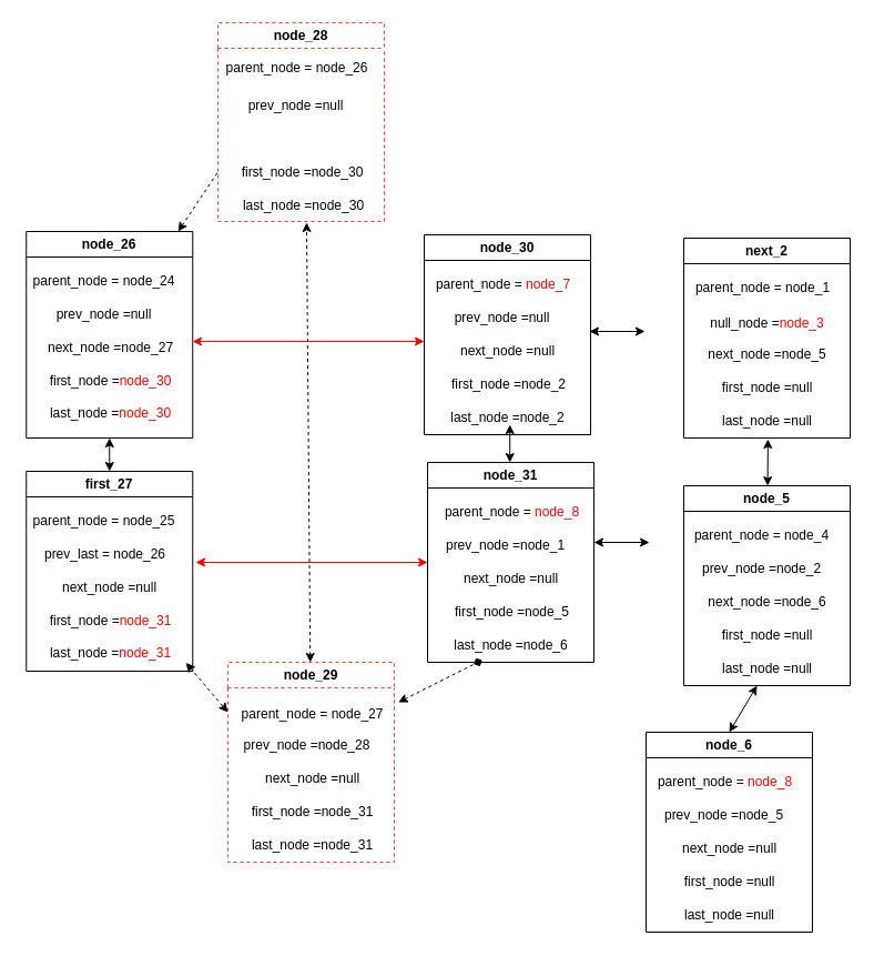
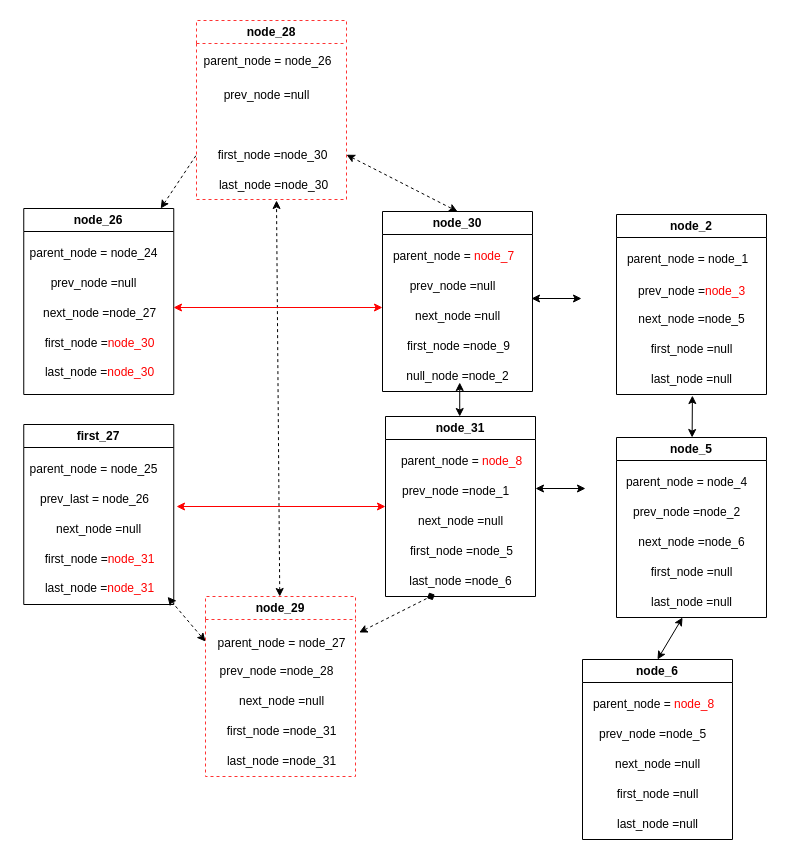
  <mxCell id="0" />
  <mxCell id="1" parent="0" />
  <mxCell id="2" value="node_31" style="swimlane;whiteSpace=wrap;html=1;startSize=23;" parent="1" vertex="1"><mxGeometry x="385" y="416" width="150" height="180" as="geometry" /></mxCell>
  <mxCell id="3" value="parent_node = &lt;font color=&quot;#ff0000&quot;&gt;node_8&lt;/font&gt;" style="text;html=1;align=center;verticalAlign=middle;resizable=0;points=[];autosize=1;strokeColor=none;fillColor=none;" parent="2" vertex="1"><mxGeometry x="6" y="32" width="139" height="26" as="geometry" /></mxCell>
  <mxCell id="4" value="prev_node =node_1" style="text;html=1;align=center;verticalAlign=middle;resizable=0;points=[];autosize=1;strokeColor=none;fillColor=none;" parent="2" vertex="1"><mxGeometry x="5" y="60" width="130" height="30" as="geometry" /></mxCell>
  <mxCell id="5" value="last_node =node_6" style="text;html=1;align=center;verticalAlign=middle;resizable=0;points=[];autosize=1;strokeColor=none;fillColor=none;" parent="2" vertex="1"><mxGeometry x="15" y="152" width="120" height="26" as="geometry" /></mxCell>
  <mxCell id="6" value="next_node =null" style="text;html=1;align=center;verticalAlign=middle;resizable=0;points=[];autosize=1;strokeColor=none;fillColor=none;" parent="2" vertex="1"><mxGeometry x="20" y="90" width="110" height="30" as="geometry" /></mxCell>
  <mxCell id="7" value="first_node =node_5" style="text;html=1;align=center;verticalAlign=middle;resizable=0;points=[];autosize=1;strokeColor=none;fillColor=none;" parent="2" vertex="1"><mxGeometry x="15" y="122" width="121" height="26" as="geometry" /></mxCell>
  <mxCell id="8" value="node_26" style="swimlane;whiteSpace=wrap;html=1;" parent="1" vertex="1"><mxGeometry x="23.25" y="208" width="150" height="186" as="geometry" /></mxCell>
  <mxCell id="9" value="parent_node = node_24" style="text;html=1;align=center;verticalAlign=middle;resizable=0;points=[];autosize=1;strokeColor=none;fillColor=none;" parent="8" vertex="1"><mxGeometry x="-3" y="32" width="146" height="26" as="geometry" /></mxCell>
  <mxCell id="10" value="prev_node =null" style="text;html=1;align=center;verticalAlign=middle;resizable=0;points=[];autosize=1;strokeColor=none;fillColor=none;" parent="8" vertex="1"><mxGeometry x="15" y="60" width="110" height="30" as="geometry" /></mxCell>
  <mxCell id="11" value="last_node =&lt;font color=&quot;#ff0000&quot;&gt;node_30&lt;/font&gt;" style="text;html=1;align=center;verticalAlign=middle;resizable=0;points=[];autosize=1;strokeColor=none;fillColor=none;" parent="8" vertex="1"><mxGeometry x="12" y="151" width="127" height="26" as="geometry" /></mxCell>
  <mxCell id="12" value="next_node =node_27" style="text;html=1;align=center;verticalAlign=middle;resizable=0;points=[];autosize=1;strokeColor=none;fillColor=none;" parent="8" vertex="1"><mxGeometry x="10" y="92" width="131" height="26" as="geometry" /></mxCell>
  <mxCell id="13" value="first_node =&lt;font color=&quot;#ff0000&quot;&gt;node_30&lt;/font&gt;" style="text;html=1;align=center;verticalAlign=middle;resizable=0;points=[];autosize=1;strokeColor=none;fillColor=none;" parent="8" vertex="1"><mxGeometry x="12" y="122" width="128" height="26" as="geometry" /></mxCell>
  <mxCell id="14" value="node_30" style="swimlane;whiteSpace=wrap;html=1;" parent="1" vertex="1"><mxGeometry x="382" y="211" width="150" height="180" as="geometry" /></mxCell>
  <mxCell id="15" value="parent_node = &lt;font color=&quot;#ff0000&quot;&gt;node_7&lt;/font&gt;" style="text;html=1;align=center;verticalAlign=middle;resizable=0;points=[];autosize=1;strokeColor=none;fillColor=none;" parent="14" vertex="1"><mxGeometry x="1" y="32" width="139" height="26" as="geometry" /></mxCell>
  <mxCell id="16" value="prev_node =null" style="text;html=1;align=center;verticalAlign=middle;resizable=0;points=[];autosize=1;strokeColor=none;fillColor=none;" parent="14" vertex="1"><mxGeometry x="18" y="62" width="104" height="26" as="geometry" /></mxCell>
- <mxCell id="17" value="last_node =node_2" style="text;html=1;align=center;verticalAlign=middle;resizable=0;points=[];autosize=1;strokeColor=none;fillColor=none;" parent="14" vertex="1"><mxGeometry x="15" y="152" width="120" height="26" as="geometry" /></mxCell>
+ <mxCell id="17" value="null_node =node_2" style="text;html=1;align=center;verticalAlign=middle;resizable=0;points=[];autosize=1;strokeColor=none;fillColor=none;" parent="14" vertex="1"><mxGeometry x="15" y="152" width="120" height="26" as="geometry" /></mxCell>
  <mxCell id="18" value="next_node =null" style="text;html=1;align=center;verticalAlign=middle;resizable=0;points=[];autosize=1;strokeColor=none;fillColor=none;" parent="14" vertex="1"><mxGeometry x="20" y="90" width="110" height="30" as="geometry" /></mxCell>
- <mxCell id="19" value="first_node =node_2" style="text;html=1;align=center;verticalAlign=middle;resizable=0;points=[];autosize=1;strokeColor=none;fillColor=none;" parent="14" vertex="1"><mxGeometry x="15" y="122" width="121" height="26" as="geometry" /></mxCell>
+ <mxCell id="19" value="first_node =node_9" style="text;html=1;align=center;verticalAlign=middle;resizable=0;points=[];autosize=1;strokeColor=none;fillColor=none;" parent="14" vertex="1"><mxGeometry x="15" y="122" width="121" height="26" as="geometry" /></mxCell>
  <mxCell id="20" value="first_27" style="swimlane;whiteSpace=wrap;html=1;" parent="1" vertex="1"><mxGeometry x="23.25" y="424" width="150" height="180" as="geometry" /></mxCell>
  <mxCell id="21" value="parent_node = node_25" style="text;html=1;align=center;verticalAlign=middle;resizable=0;points=[];autosize=1;strokeColor=none;fillColor=none;" parent="20" vertex="1"><mxGeometry x="-3" y="32" width="146" height="26" as="geometry" /></mxCell>
  <mxCell id="22" value="prev_last = node_26" style="text;html=1;align=center;verticalAlign=middle;resizable=0;points=[];autosize=1;strokeColor=none;fillColor=none;" parent="20" vertex="1"><mxGeometry x="3" y="62" width="135" height="26" as="geometry" /></mxCell>
  <mxCell id="23" value="last_node =&lt;font color=&quot;#ff0000&quot;&gt;node_31&lt;/font&gt;" style="text;html=1;align=center;verticalAlign=middle;resizable=0;points=[];autosize=1;strokeColor=none;fillColor=none;" parent="20" vertex="1"><mxGeometry x="12" y="151" width="127" height="26" as="geometry" /></mxCell>
  <mxCell id="24" value="next_node =null" style="text;html=1;align=center;verticalAlign=middle;resizable=0;points=[];autosize=1;strokeColor=none;fillColor=none;" parent="20" vertex="1"><mxGeometry x="20" y="90" width="110" height="30" as="geometry" /></mxCell>
  <mxCell id="25" value="first_node =&lt;font color=&quot;#ff0000&quot;&gt;node_31&lt;/font&gt;" style="text;html=1;align=center;verticalAlign=middle;resizable=0;points=[];autosize=1;strokeColor=none;fillColor=none;" parent="20" vertex="1"><mxGeometry x="12" y="122" width="128" height="26" as="geometry" /></mxCell>
  <mxCell id="26" value="node_5" style="swimlane;whiteSpace=wrap;html=1;" parent="1" vertex="1"><mxGeometry x="616" y="437" width="150" height="180" as="geometry" /></mxCell>
  <mxCell id="27" value="parent_node = node_4" style="text;html=1;align=center;verticalAlign=middle;resizable=0;points=[];autosize=1;strokeColor=none;fillColor=none;" parent="26" vertex="1"><mxGeometry y="30" width="140" height="30" as="geometry" /></mxCell>
  <mxCell id="28" value="prev_node =node_2" style="text;html=1;align=center;verticalAlign=middle;resizable=0;points=[];autosize=1;strokeColor=none;fillColor=none;" parent="26" vertex="1"><mxGeometry x="5" y="60" width="130" height="30" as="geometry" /></mxCell>
  <mxCell id="29" value="last_node =null" style="text;html=1;align=center;verticalAlign=middle;resizable=0;points=[];autosize=1;strokeColor=none;fillColor=none;" parent="26" vertex="1"><mxGeometry x="25" y="150" width="100" height="30" as="geometry" /></mxCell>
  <mxCell id="30" value="next_node =node_6" style="text;html=1;align=center;verticalAlign=middle;resizable=0;points=[];autosize=1;strokeColor=none;fillColor=none;" parent="26" vertex="1"><mxGeometry x="10" y="90" width="130" height="30" as="geometry" /></mxCell>
  <mxCell id="31" value="first_node =null" style="text;html=1;align=center;verticalAlign=middle;resizable=0;points=[];autosize=1;strokeColor=none;fillColor=none;" parent="26" vertex="1"><mxGeometry x="20" y="120" width="110" height="30" as="geometry" /></mxCell>
- <mxCell id="32" value="next_2" style="swimlane;whiteSpace=wrap;html=1;startSize=23;" parent="1" vertex="1"><mxGeometry x="616" width="150" height="180" as="geometry" y="214" /></mxCell>
+ <mxCell id="32" value="node_2" style="swimlane;whiteSpace=wrap;html=1;startSize=23;" parent="1" vertex="1"><mxGeometry x="616" width="150" height="180" as="geometry" y="214" /></mxCell>
  <mxCell id="33" value="parent_node = node_1" style="text;html=1;align=center;verticalAlign=middle;resizable=0;points=[];autosize=1;strokeColor=none;fillColor=none;" parent="32" vertex="1"><mxGeometry x="1" y="32" width="139" height="26" as="geometry" /></mxCell>
- <mxCell id="34" value="null_node =&lt;font color=&quot;#ff0000&quot;&gt;node_3&lt;/font&gt;" style="text;html=1;align=center;verticalAlign=middle;resizable=0;points=[];autosize=1;strokeColor=none;fillColor=none;" parent="32" vertex="1"><mxGeometry x="12.5" y="64" width="125" height="26" as="geometry" /></mxCell>
+ <mxCell id="34" value="prev_node =&lt;font color=&quot;#ff0000&quot;&gt;node_3&lt;/font&gt;" style="text;html=1;align=center;verticalAlign=middle;resizable=0;points=[];autosize=1;strokeColor=none;fillColor=none;" parent="32" vertex="1"><mxGeometry x="12.5" y="64" width="125" height="26" as="geometry" /></mxCell>
  <mxCell id="35" value="last_node =null" style="text;html=1;align=center;verticalAlign=middle;resizable=0;points=[];autosize=1;strokeColor=none;fillColor=none;" parent="32" vertex="1"><mxGeometry x="25" y="150" width="100" height="30" as="geometry" /></mxCell>
  <mxCell id="36" value="next_node =node_5" style="text;html=1;align=center;verticalAlign=middle;resizable=0;points=[];autosize=1;strokeColor=none;fillColor=none;" parent="32" vertex="1"><mxGeometry x="10" y="90" width="130" height="30" as="geometry" /></mxCell>
  <mxCell id="37" value="first_node =null" style="text;html=1;align=center;verticalAlign=middle;resizable=0;points=[];autosize=1;strokeColor=none;fillColor=none;" parent="32" vertex="1"><mxGeometry x="20" y="120" width="110" height="30" as="geometry" /></mxCell>
  <mxCell id="38" value="node_6" style="swimlane;whiteSpace=wrap;html=1;" parent="1" vertex="1"><mxGeometry x="582" y="659" width="150" height="180" as="geometry" /></mxCell>
  <mxCell id="39" value="parent_node = &lt;font color=&quot;#ff0000&quot;&gt;node_8&lt;/font&gt;" style="text;html=1;align=center;verticalAlign=middle;resizable=0;points=[];autosize=1;strokeColor=none;fillColor=none;" parent="38" vertex="1"><mxGeometry x="1" y="32" width="139" height="26" as="geometry" /></mxCell>
  <mxCell id="40" value="prev_node =node_5" style="text;html=1;align=center;verticalAlign=middle;resizable=0;points=[];autosize=1;strokeColor=none;fillColor=none;" parent="38" vertex="1"><mxGeometry x="5" y="60" width="130" height="30" as="geometry" /></mxCell>
  <mxCell id="41" value="last_node =null" style="text;html=1;align=center;verticalAlign=middle;resizable=0;points=[];autosize=1;strokeColor=none;fillColor=none;" parent="38" vertex="1"><mxGeometry x="25" y="150" width="100" height="30" as="geometry" /></mxCell>
  <mxCell id="42" value="next_node =null" style="text;html=1;align=center;verticalAlign=middle;resizable=0;points=[];autosize=1;strokeColor=none;fillColor=none;" parent="38" vertex="1"><mxGeometry x="20" y="90" width="110" height="30" as="geometry" /></mxCell>
  <mxCell id="43" value="first_node =null" style="text;html=1;align=center;verticalAlign=middle;resizable=0;points=[];autosize=1;strokeColor=none;fillColor=none;" parent="38" vertex="1"><mxGeometry x="20" y="120" width="110" height="30" as="geometry" /></mxCell>
- <mxCell id="44" value="" style="endArrow=classic;startArrow=classic;html=1;rounded=0;exitX=0.5;exitY=1;exitDx=0;exitDy=0;entryX=0.5;entryY=0;entryDx=0;entryDy=0;" parent="1" source="8" target="20" edge="1"><mxGeometry width="50" height="50" relative="1" as="geometry"><mxPoint x="336" y="364" as="sourcePoint" /><mxPoint x="386" y="314" as="targetPoint" /></mxGeometry></mxCell>
  <mxCell id="45" value="" style="endArrow=classic;startArrow=classic;html=1;rounded=0;entryX=0.509;entryY=1.035;entryDx=0;entryDy=0;entryPerimeter=0;" parent="1" source="26" target="35" edge="1"><mxGeometry width="50" height="50" relative="1" as="geometry"><mxPoint x="336" y="364" as="sourcePoint" /><mxPoint x="601" y="394" as="targetPoint" /></mxGeometry></mxCell>
  <mxCell id="46" value="" style="endArrow=classic;startArrow=classic;html=1;rounded=0;exitX=0.5;exitY=0;exitDx=0;exitDy=0;" parent="1" source="38" target="29" edge="1"><mxGeometry width="50" height="50" relative="1" as="geometry"><mxPoint x="336" y="594" as="sourcePoint" /><mxPoint x="386" y="544" as="targetPoint" /></mxGeometry></mxCell>
  <mxCell id="47" value="node_28" style="swimlane;whiteSpace=wrap;html=1;strokeColor=#FF3333;dashed=1;" parent="1" vertex="1"><mxGeometry x="196" y="20" width="150" height="179" as="geometry" /></mxCell>
  <mxCell id="48" value="parent_node = node_26" style="text;html=1;align=center;verticalAlign=middle;resizable=0;points=[];autosize=1;strokeColor=none;fillColor=none;" parent="47" vertex="1"><mxGeometry x="-2" y="28" width="146" height="26" as="geometry" /></mxCell>
  <mxCell id="49" value="prev_node =null" style="text;html=1;align=center;verticalAlign=middle;resizable=0;points=[];autosize=1;strokeColor=none;fillColor=none;" parent="47" vertex="1"><mxGeometry x="18" y="62" width="104" height="26" as="geometry" /></mxCell>
  <mxCell id="50" value="last_node =node_30" style="text;html=1;align=center;verticalAlign=middle;resizable=0;points=[];autosize=1;strokeColor=none;fillColor=none;" parent="47" vertex="1"><mxGeometry x="13" y="152" width="127" height="26" as="geometry" /></mxCell>
  <mxCell id="51" value="first_node =node_30" style="text;html=1;align=center;verticalAlign=middle;resizable=0;points=[];autosize=1;strokeColor=none;fillColor=none;" parent="47" vertex="1"><mxGeometry x="12" y="122" width="128" height="26" as="geometry" /></mxCell>
+ <mxCell id="52" value="" style="endArrow=classic;startArrow=classic;html=1;rounded=0;exitX=1;exitY=0.75;exitDx=0;exitDy=0;strokeColor=#000000;entryX=0.5;entryY=0;entryDx=0;entryDy=0;dashed=1;" parent="1" source="47" target="14" edge="1"><mxGeometry width="50" height="50" relative="1" as="geometry"><mxPoint x="328" y="284" as="sourcePoint" /><mxPoint x="664" as="targetPoint" y="214" /></mxGeometry></mxCell>
  <mxCell id="53" value="" style="endArrow=none;startArrow=classic;html=1;rounded=0;entryX=0;entryY=0.75;entryDx=0;entryDy=0;strokeColor=#000000;dashed=1;" parent="1" source="8" target="47" edge="1"><mxGeometry width="50" height="50" relative="1" as="geometry"><mxPoint x="98" y="208" as="sourcePoint" /><mxPoint x="378" y="234" as="targetPoint" /></mxGeometry></mxCell>
  <mxCell id="54" value="node_29" style="swimlane;whiteSpace=wrap;html=1;strokeColor=#FF3333;dashed=1;" parent="1" vertex="1"><mxGeometry x="205" y="596" width="150" height="180" as="geometry" /></mxCell>
  <mxCell id="55" value="parent_node = node_27" style="text;html=1;align=center;verticalAlign=middle;resizable=0;points=[];autosize=1;strokeColor=none;fillColor=none;" parent="54" vertex="1"><mxGeometry x="3" y="34" width="146" height="26" as="geometry" /></mxCell>
  <mxCell id="56" value="prev_node =node_28" style="text;html=1;align=center;verticalAlign=middle;resizable=0;points=[];autosize=1;strokeColor=none;fillColor=none;" parent="54" vertex="1"><mxGeometry x="5" y="62" width="132" height="26" as="geometry" /></mxCell>
  <mxCell id="57" value="last_node =node_31" style="text;html=1;align=center;verticalAlign=middle;resizable=0;points=[];autosize=1;strokeColor=none;fillColor=none;" parent="54" vertex="1"><mxGeometry x="12" y="152" width="127" height="26" as="geometry" /></mxCell>
  <mxCell id="58" value="next_node =null" style="text;html=1;align=center;verticalAlign=middle;resizable=0;points=[];autosize=1;strokeColor=none;fillColor=none;" parent="54" vertex="1"><mxGeometry x="24" y="92" width="103" height="26" as="geometry" /></mxCell>
  <mxCell id="59" value="first_node =node_31" style="text;html=1;align=center;verticalAlign=middle;resizable=0;points=[];autosize=1;strokeColor=none;fillColor=none;" parent="54" vertex="1"><mxGeometry x="12" y="122" width="128" height="26" as="geometry" /></mxCell>
  <mxCell id="60" value="" style="endArrow=classic;startArrow=classic;html=1;rounded=0;strokeColor=#000000;entryX=0;entryY=0.25;entryDx=0;entryDy=0;exitX=1.038;exitY=0.821;exitDx=0;exitDy=0;exitPerimeter=0;dashed=1;" parent="1" source="23" target="54" edge="1"><mxGeometry width="50" height="50" relative="1" as="geometry"><mxPoint x="173" y="586" as="sourcePoint" /><mxPoint x="148" y="681" as="targetPoint" /></mxGeometry></mxCell>
  <mxCell id="61" value="" style="endArrow=diamond;startArrow=classic;html=1;rounded=0;strokeColor=#000000;exitX=1.032;exitY=0.078;exitDx=0;exitDy=0;exitPerimeter=0;dashed=1;" parent="1" source="55" target="5" edge="1"><mxGeometry width="50" height="50" relative="1" as="geometry"><mxPoint x="328" y="454" as="sourcePoint" /><mxPoint x="595" y="526" as="targetPoint" /></mxGeometry></mxCell>
  <mxCell id="62" value="" style="endArrow=classic;startArrow=classic;html=1;rounded=0;entryX=0.509;entryY=1.035;entryDx=0;entryDy=0;entryPerimeter=0;" parent="1" edge="1"><mxGeometry width="50" height="50" relative="1" as="geometry"><mxPoint x="459.23" y="416" as="sourcePoint" /><mxPoint x="459.23" y="382" as="targetPoint" /></mxGeometry></mxCell>
  <mxCell id="63" value="" style="endArrow=classic;startArrow=classic;html=1;rounded=0;" parent="1" edge="1"><mxGeometry width="50" height="50" relative="1" as="geometry"><mxPoint x="581" y="298" as="sourcePoint" /><mxPoint x="531" y="298" as="targetPoint" /></mxGeometry></mxCell>
  <mxCell id="64" value="" style="endArrow=classic;startArrow=classic;html=1;rounded=0;strokeColor=#000000;dashed=1;" parent="1" source="54" edge="1"><mxGeometry width="50" height="50" relative="1" as="geometry"><mxPoint x="323" y="415" as="sourcePoint" /><mxPoint x="276" y="200" as="targetPoint" /></mxGeometry></mxCell>
  <mxCell id="65" value="" style="endArrow=classic;startArrow=classic;html=1;rounded=0;" parent="1" edge="1"><mxGeometry width="50" height="50" relative="1" as="geometry"><mxPoint x="585" y="488" as="sourcePoint" /><mxPoint x="535" y="488" as="targetPoint" /></mxGeometry></mxCell>
  <mxCell id="66" value="" style="endArrow=classic;startArrow=classic;html=1;rounded=0;entryX=0;entryY=0.5;entryDx=0;entryDy=0;strokeColor=#FF0000;" parent="1" target="2" edge="1"><mxGeometry width="50" height="50" relative="1" as="geometry"><mxPoint x="176" y="506" as="sourcePoint" /><mxPoint x="382" y="403" as="targetPoint" /></mxGeometry></mxCell>
  <mxCell id="67" value="" style="endArrow=classic;startArrow=classic;html=1;rounded=0;entryX=0;entryY=0.5;entryDx=0;entryDy=0;strokeColor=#FF0000;" parent="1" edge="1"><mxGeometry width="50" height="50" relative="1" as="geometry"><mxPoint x="173" y="307" as="sourcePoint" /><mxPoint x="382" y="307" as="targetPoint" /></mxGeometry></mxCell>
